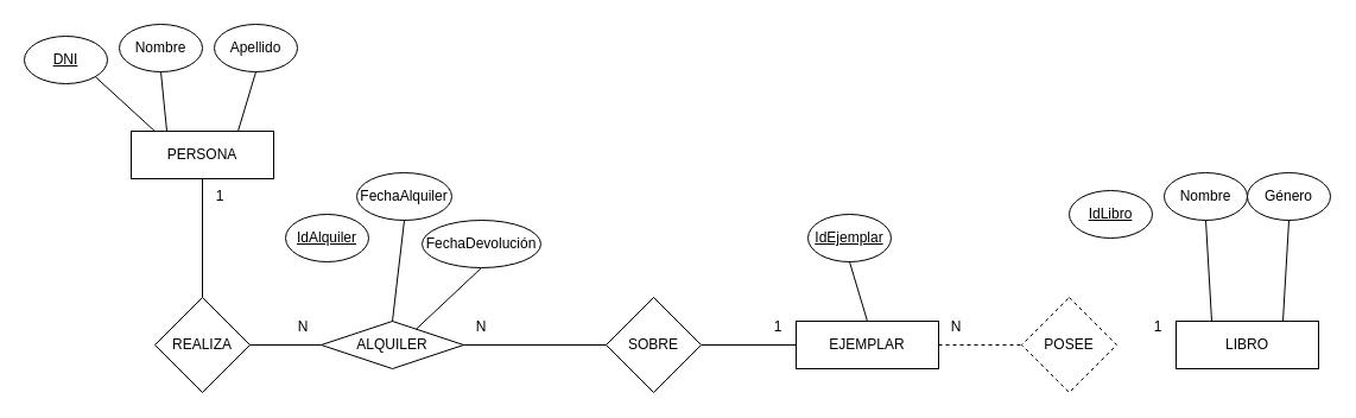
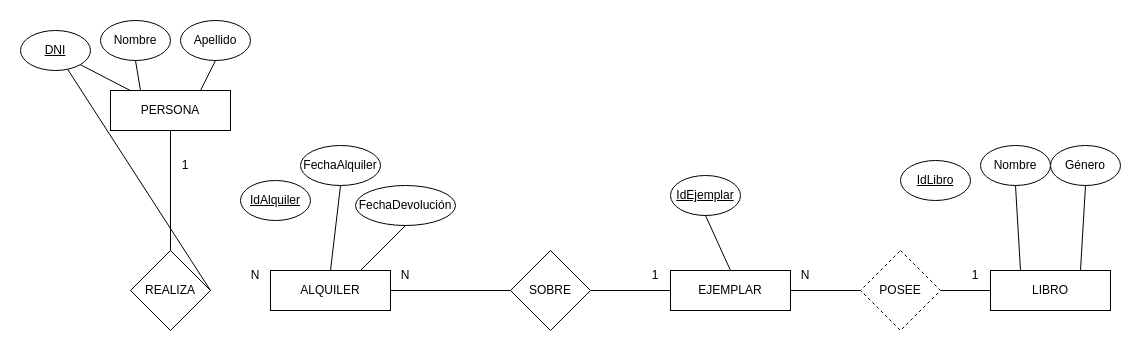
  <mxCell id="0" />
  <mxCell id="1" parent="0" />
  <mxCell id="2" value="LIBRO" style="rounded=0;whiteSpace=wrap;html=1;" parent="1" vertex="1"><mxGeometry x="990" y="270" width="120" height="40" as="geometry" /></mxCell>
  <mxCell id="3" value="EJEMPLAR" style="rounded=0;whiteSpace=wrap;html=1;" parent="1" vertex="1"><mxGeometry x="670" y="270" width="120" height="40" as="geometry" /></mxCell>
  <mxCell id="4" value="POSEE" style="rhombus;whiteSpace=wrap;html=1;dashed=1;" parent="1" vertex="1"><mxGeometry x="860" y="250" width="80" height="80" as="geometry" /></mxCell>
- <mxCell id="6" value="" style="endArrow=none;html=1;rounded=0;exitX=1;exitY=0.5;exitDx=0;exitDy=0;entryX=0;entryY=0.5;entryDx=0;entryDy=0;dashed=1;" parent="1" source="3" target="4" edge="1"><mxGeometry width="50" height="50" relative="1" as="geometry"><mxPoint x="870" y="380" as="sourcePoint" /><mxPoint x="920" y="330" as="targetPoint" /></mxGeometry></mxCell>
- <mxCell id="7" value="PERSONA" style="rounded=0;whiteSpace=wrap;html=1;" parent="1" vertex="1"><mxGeometry x="110" y="110" width="120" height="40" as="geometry" /></mxCell>
+ <mxCell id="5" value="" style="endArrow=none;html=1;rounded=0;entryX=0;entryY=0.5;entryDx=0;entryDy=0;exitX=1;exitY=0.5;exitDx=0;exitDy=0;" parent="1" source="4" target="2" edge="1"><mxGeometry width="50" height="50" relative="1" as="geometry"><mxPoint x="870" y="380" as="sourcePoint" /><mxPoint x="920" y="330" as="targetPoint" /></mxGeometry></mxCell>
+ <mxCell id="6" value="" style="endArrow=none;html=1;rounded=0;exitX=1;exitY=0.5;exitDx=0;exitDy=0;entryX=0;entryY=0.5;entryDx=0;entryDy=0;" parent="1" source="3" target="4" edge="1"><mxGeometry width="50" height="50" relative="1" as="geometry"><mxPoint x="870" y="380" as="sourcePoint" /><mxPoint x="920" y="330" as="targetPoint" /></mxGeometry></mxCell>
+ <mxCell id="7" value="PERSONA" style="rounded=0;whiteSpace=wrap;html=1;" parent="1" vertex="1"><mxGeometry x="110" y="90" width="120" height="40" as="geometry" /></mxCell>
  <mxCell id="8" value="" style="endArrow=none;html=1;rounded=0;entryX=0;entryY=0.5;entryDx=0;entryDy=0;exitX=1;exitY=0.5;exitDx=0;exitDy=0;" parent="1" target="3" edge="1"><mxGeometry width="50" height="50" relative="1" as="geometry"><mxPoint x="590" y="290" as="sourcePoint" /><mxPoint x="540" y="340" as="targetPoint" /></mxGeometry></mxCell>
  <mxCell id="9" value="1" style="text;html=1;strokeColor=none;fillColor=none;align=center;verticalAlign=middle;whiteSpace=wrap;rounded=0;" parent="1" vertex="1"><mxGeometry x="170" y="150" width="30" height="30" as="geometry" /></mxCell>
  <mxCell id="10" value="N" style="text;html=1;strokeColor=none;fillColor=none;align=center;verticalAlign=middle;whiteSpace=wrap;rounded=0;" parent="1" vertex="1"><mxGeometry x="790" y="260" width="30" height="30" as="geometry" /></mxCell>
  <mxCell id="11" value="1" style="text;html=1;strokeColor=none;fillColor=none;align=center;verticalAlign=middle;whiteSpace=wrap;rounded=0;" parent="1" vertex="1"><mxGeometry x="960" y="260" width="30" height="30" as="geometry" /></mxCell>
  <mxCell id="12" value="Nombre" style="ellipse;whiteSpace=wrap;html=1;" parent="1" vertex="1"><mxGeometry x="100" y="20" width="70" height="40" as="geometry" /></mxCell>
  <mxCell id="13" value="Apellido" style="ellipse;whiteSpace=wrap;html=1;" parent="1" vertex="1"><mxGeometry x="180" y="20" width="70" height="40" as="geometry" /></mxCell>
  <mxCell id="14" value="&lt;u&gt;DNI&lt;/u&gt;" style="ellipse;whiteSpace=wrap;html=1;" parent="1" vertex="1"><mxGeometry x="20" y="30" width="70" height="40" as="geometry" /></mxCell>
  <mxCell id="15" value="" style="endArrow=none;html=1;rounded=0;exitX=0.5;exitY=1;exitDx=0;exitDy=0;entryX=0.75;entryY=0;entryDx=0;entryDy=0;" parent="1" source="13" target="7" edge="1"><mxGeometry width="50" height="50" relative="1" as="geometry"><mxPoint x="180" y="150" as="sourcePoint" /><mxPoint x="230" y="100" as="targetPoint" /></mxGeometry></mxCell>
  <mxCell id="16" value="" style="endArrow=none;html=1;rounded=0;exitX=0.5;exitY=1;exitDx=0;exitDy=0;entryX=0.25;entryY=0;entryDx=0;entryDy=0;" parent="1" source="12" target="7" edge="1"><mxGeometry width="50" height="50" relative="1" as="geometry"><mxPoint x="180" y="150" as="sourcePoint" /><mxPoint x="230" y="100" as="targetPoint" /></mxGeometry></mxCell>
  <mxCell id="17" value="" style="endArrow=none;html=1;rounded=0;exitX=1;exitY=1;exitDx=0;exitDy=0;entryX=0.167;entryY=0.004;entryDx=0;entryDy=0;entryPerimeter=0;" parent="1" source="14" target="7" edge="1"><mxGeometry width="50" height="50" relative="1" as="geometry"><mxPoint x="180" y="150" as="sourcePoint" /><mxPoint x="230" y="100" as="targetPoint" /></mxGeometry></mxCell>
- <mxCell id="18" value="&lt;u&gt;IdEjemplar&lt;/u&gt;" style="ellipse;whiteSpace=wrap;html=1;" parent="1" vertex="1"><mxGeometry x="680" y="180" width="70" height="40" as="geometry" /></mxCell>
+ <mxCell id="18" value="&lt;u&gt;IdEjemplar&lt;/u&gt;" style="ellipse;whiteSpace=wrap;html=1;" parent="1" vertex="1"><mxGeometry x="670" y="175" width="70" height="40" as="geometry" /></mxCell>
  <mxCell id="19" value="" style="endArrow=none;html=1;rounded=0;entryX=0.5;entryY=1;entryDx=0;entryDy=0;exitX=0.5;exitY=0;exitDx=0;exitDy=0;" parent="1" source="3" target="18" edge="1"><mxGeometry width="50" height="50" relative="1" as="geometry"><mxPoint x="600" y="290" as="sourcePoint" /><mxPoint x="650" y="240" as="targetPoint" /></mxGeometry></mxCell>
  <mxCell id="20" value="Nombre" style="ellipse;whiteSpace=wrap;html=1;" parent="1" vertex="1"><mxGeometry x="980" y="145" width="70" height="40" as="geometry" /></mxCell>
  <mxCell id="21" value="Género" style="ellipse;whiteSpace=wrap;html=1;" parent="1" vertex="1"><mxGeometry x="1050" y="145" width="70" height="40" as="geometry" /></mxCell>
  <mxCell id="22" value="" style="endArrow=none;html=1;rounded=0;entryX=0.5;entryY=1;entryDx=0;entryDy=0;exitX=0.25;exitY=0;exitDx=0;exitDy=0;" parent="1" source="2" target="20" edge="1"><mxGeometry width="50" height="50" relative="1" as="geometry"><mxPoint x="730" y="340" as="sourcePoint" /><mxPoint x="780" y="290" as="targetPoint" /></mxGeometry></mxCell>
  <mxCell id="23" value="" style="endArrow=none;html=1;rounded=0;entryX=0.5;entryY=1;entryDx=0;entryDy=0;exitX=0.75;exitY=0;exitDx=0;exitDy=0;" parent="1" source="2" target="21" edge="1"><mxGeometry width="50" height="50" relative="1" as="geometry"><mxPoint x="730" y="340" as="sourcePoint" /><mxPoint x="780" y="290" as="targetPoint" /></mxGeometry></mxCell>
- <mxCell id="24" value="ALQUILER" style="rhombus;whiteSpace=wrap;html=1;" vertex="1" parent="1"><mxGeometry y="270" width="120" height="40" as="geometry" x="270" /></mxCell>
+ <mxCell id="24" value="ALQUILER" style="rounded=0;whiteSpace=wrap;html=1;" vertex="1" parent="1"><mxGeometry y="270" width="120" height="40" as="geometry" x="270" /></mxCell>
  <mxCell id="25" value="REALIZA" style="rhombus;whiteSpace=wrap;html=1;" vertex="1" parent="1"><mxGeometry x="130" y="250" width="80" height="80" as="geometry" /></mxCell>
- <mxCell id="26" value="" style="endArrow=none;html=1;rounded=0;exitX=1;exitY=0.5;exitDx=0;exitDy=0;entryX=0;entryY=0.5;entryDx=0;entryDy=0;" edge="1" parent="1" source="25" target="24"><mxGeometry width="50" height="50" relative="1" as="geometry"><mxPoint x="290" y="360" as="sourcePoint" /><mxPoint x="340" y="310" as="targetPoint" /></mxGeometry></mxCell>
+ <mxCell id="26" value="" style="endArrow=none;html=1;rounded=0;exitX=1;exitY=0.5;exitDx=0;exitDy=0;" edge="1" parent="1" source="25" target="14"><mxGeometry width="50" height="50" relative="1" as="geometry"><mxPoint x="290" y="360" as="sourcePoint" /><mxPoint x="340" y="310" as="targetPoint" /></mxGeometry></mxCell>
  <mxCell id="27" value="" style="endArrow=none;html=1;rounded=0;entryX=0.5;entryY=1;entryDx=0;entryDy=0;exitX=0.5;exitY=0;exitDx=0;exitDy=0;" edge="1" parent="1" source="25" target="7"><mxGeometry width="50" height="50" relative="1" as="geometry"><mxPoint x="220" y="210" as="sourcePoint" /><mxPoint y="160" as="targetPoint" x="270" /></mxGeometry></mxCell>
  <mxCell id="28" value="N" style="text;html=1;strokeColor=none;fillColor=none;align=center;verticalAlign=middle;whiteSpace=wrap;rounded=0;" vertex="1" parent="1"><mxGeometry x="240" y="260" width="30" height="30" as="geometry" /></mxCell>
  <mxCell id="29" value="SOBRE" style="rhombus;whiteSpace=wrap;html=1;" vertex="1" parent="1"><mxGeometry x="510" y="250" width="80" height="80" as="geometry" /></mxCell>
  <mxCell id="30" value="" style="endArrow=none;html=1;rounded=0;exitX=1;exitY=0.5;exitDx=0;exitDy=0;entryX=0;entryY=0.5;entryDx=0;entryDy=0;" edge="1" parent="1" source="24" target="29"><mxGeometry width="50" height="50" relative="1" as="geometry"><mxPoint x="400" y="400" as="sourcePoint" /><mxPoint x="450" y="350" as="targetPoint" /></mxGeometry></mxCell>
  <mxCell id="31" value="N" style="text;html=1;strokeColor=none;fillColor=none;align=center;verticalAlign=middle;whiteSpace=wrap;rounded=0;" vertex="1" parent="1"><mxGeometry x="390" y="260" width="30" height="30" as="geometry" /></mxCell>
  <mxCell id="32" value="1" style="text;html=1;strokeColor=none;fillColor=none;align=center;verticalAlign=middle;whiteSpace=wrap;rounded=0;" vertex="1" parent="1"><mxGeometry x="640" y="260" width="30" height="30" as="geometry" /></mxCell>
  <mxCell id="33" value="&lt;u&gt;IdAlquiler&lt;/u&gt;" style="ellipse;whiteSpace=wrap;html=1;" vertex="1" parent="1"><mxGeometry x="240" y="180" width="70" height="40" as="geometry" /></mxCell>
  <mxCell id="34" value="FechaAlquiler" style="ellipse;whiteSpace=wrap;html=1;" vertex="1" parent="1"><mxGeometry x="300" y="145" width="80" height="40" as="geometry" /></mxCell>
  <mxCell id="35" value="" style="endArrow=none;html=1;rounded=0;entryX=0.5;entryY=1;entryDx=0;entryDy=0;exitX=0.5;exitY=0;exitDx=0;exitDy=0;" edge="1" parent="1" source="24" target="34"><mxGeometry width="50" height="50" relative="1" as="geometry"><mxPoint x="390" y="290" as="sourcePoint" /><mxPoint x="440" y="240" as="targetPoint" /></mxGeometry></mxCell>
  <mxCell id="36" value="FechaDevolución" style="ellipse;whiteSpace=wrap;html=1;" vertex="1" parent="1"><mxGeometry x="355" y="185" width="100" height="40" as="geometry" /></mxCell>
  <mxCell id="37" value="" style="endArrow=none;html=1;rounded=0;entryX=0.5;entryY=1;entryDx=0;entryDy=0;exitX=0.75;exitY=0;exitDx=0;exitDy=0;" edge="1" parent="1" source="24" target="36"><mxGeometry width="50" height="50" relative="1" as="geometry"><mxPoint x="390" y="290" as="sourcePoint" /><mxPoint x="440" y="240" as="targetPoint" /></mxGeometry></mxCell>
  <mxCell id="38" value="&lt;u&gt;IdLibro&lt;/u&gt;" style="ellipse;whiteSpace=wrap;html=1;" vertex="1" parent="1"><mxGeometry x="900" y="160" width="70" height="40" as="geometry" /></mxCell>
